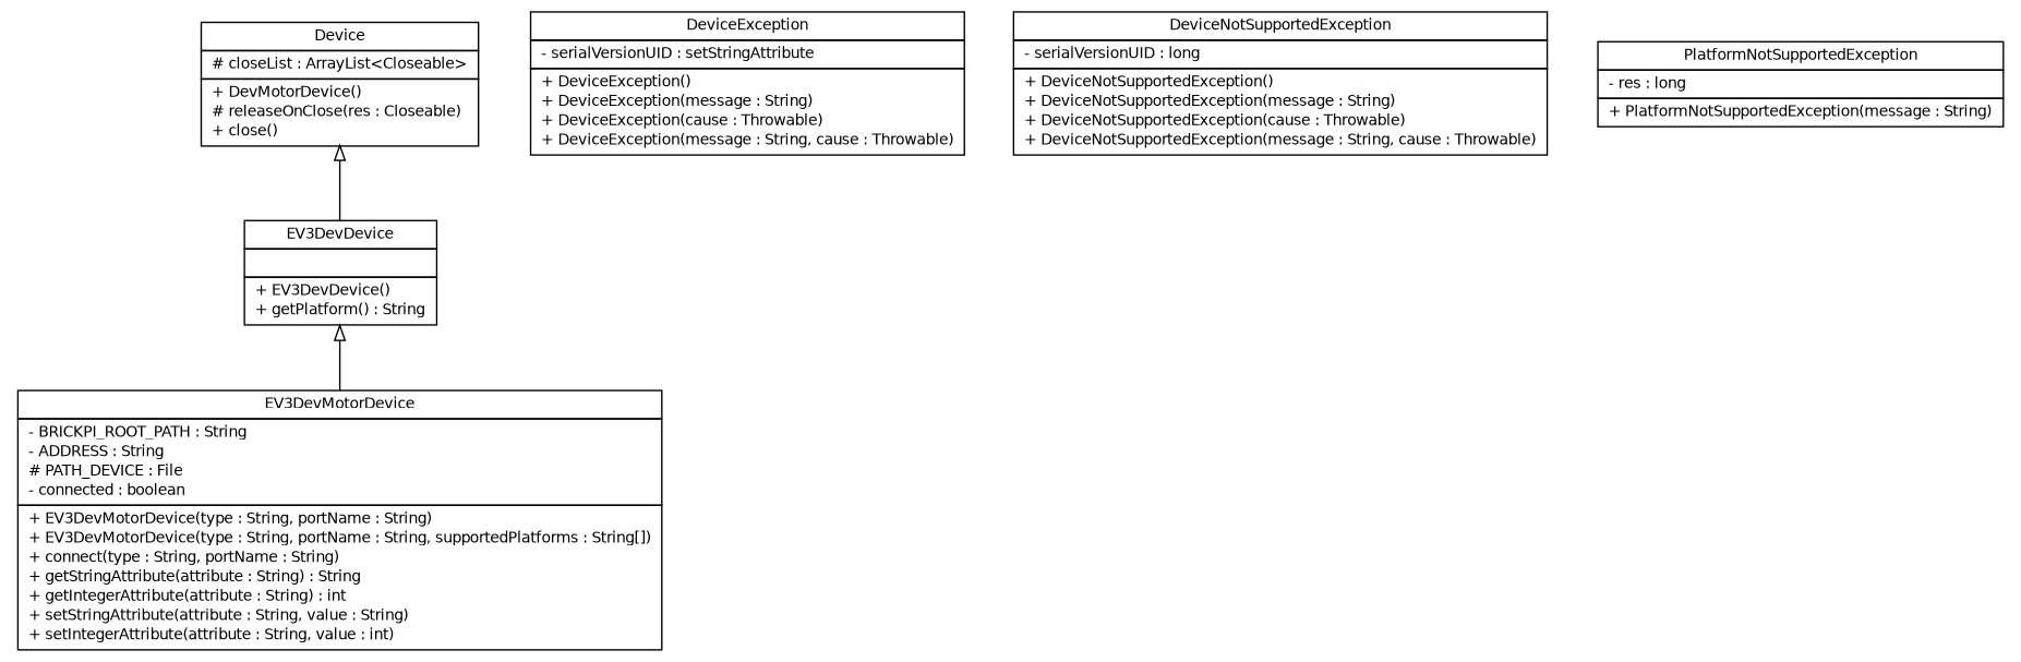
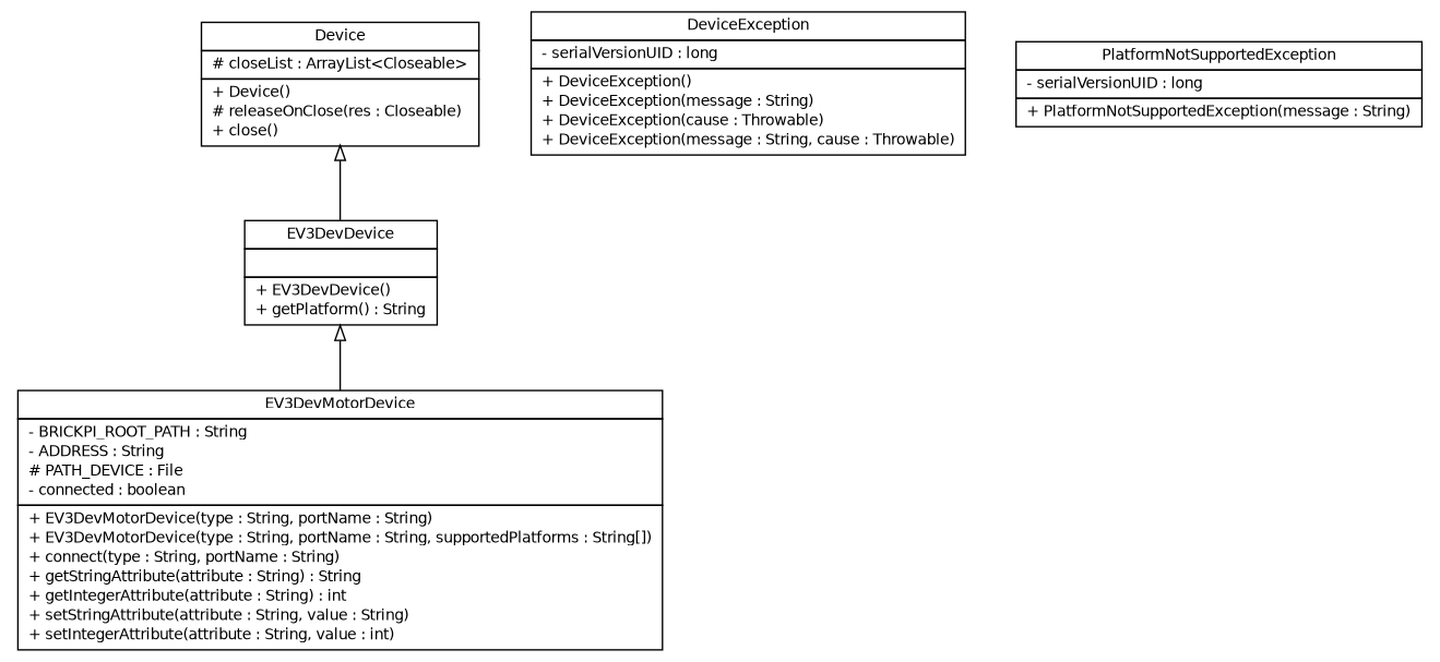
  digraph {
    fontname="DejaVu Sans"
    nodesep=0.25
    ranksep=0.5
    node [fontcolor=black fontname="DejaVu Sans" fontsize=10.0 shape=plaintext]
    edge [arrowtail=empty dir=back fontname="DejaVu Sans" fontsize=10 headport=p labelfontname=Helvetica labelfontsize=10 tailport=p]
-   n1 [label=<<table title="ev3dev.hardware.Device" border="0" cellborder="1" cellspacing="0" cellpadding="2" port="p" href="./Device.html"> 		<tr><td><table border="0" cellspacing="0" cellpadding="1"> <tr><td align="center" balign="center"> Device </td></tr> 		</table></td></tr> 		<tr><td><table border="0" cellspacing="0" cellpadding="1"> <tr><td align="left" balign="left"> # closeList : ArrayList&lt;Closeable&gt; </td></tr> 		</table></td></tr> 		<tr><td><table border="0" cellspacing="0" cellpadding="1"> <tr><td align="left" balign="left"> + DevMotorDevice() </td></tr> <tr><td align="left" balign="left"> # releaseOnClose(res : Closeable) </td></tr> <tr><td align="left" balign="left"> + close() </td></tr> 		</table></td></tr> 		</table>>]
+   n1 [label=<<table title="ev3dev.hardware.Device" border="0" cellborder="1" cellspacing="0" cellpadding="2" port="p" href="./Device.html"> 		<tr><td><table border="0" cellspacing="0" cellpadding="1"> <tr><td align="center" balign="center"> Device </td></tr> 		</table></td></tr> 		<tr><td><table border="0" cellspacing="0" cellpadding="1"> <tr><td align="left" balign="left"> # closeList : ArrayList&lt;Closeable&gt; </td></tr> 		</table></td></tr> 		<tr><td><table border="0" cellspacing="0" cellpadding="1"> <tr><td align="left" balign="left"> + Device() </td></tr> <tr><td align="left" balign="left"> # releaseOnClose(res : Closeable) </td></tr> <tr><td align="left" balign="left"> + close() </td></tr> 		</table></td></tr> 		</table>>]
    n2 [label=<<table title="ev3dev.hardware.EV3DevDevice" border="0" cellborder="1" cellspacing="0" cellpadding="2" port="p" href="./EV3DevDevice.html"> 		<tr><td><table border="0" cellspacing="0" cellpadding="1"> <tr><td align="center" balign="center"> EV3DevDevice </td></tr> 		</table></td></tr> 		<tr><td><table border="0" cellspacing="0" cellpadding="1"> <tr><td align="left" balign="left">  </td></tr> 		</table></td></tr> 		<tr><td><table border="0" cellspacing="0" cellpadding="1"> <tr><td align="left" balign="left"> + EV3DevDevice() </td></tr> <tr><td align="left" balign="left"> + getPlatform() : String </td></tr> 		</table></td></tr> 		</table>>]
    n3 [label=<<table title="ev3dev.hardware.EV3DevMotorDevice" border="0" cellborder="1" cellspacing="0" cellpadding="2" port="p" href="./EV3DevMotorDevice.html"> 		<tr><td><table border="0" cellspacing="0" cellpadding="1"> <tr><td align="center" balign="center"> EV3DevMotorDevice </td></tr> 		</table></td></tr> 		<tr><td><table border="0" cellspacing="0" cellpadding="1"> <tr><td align="left" balign="left"> - BRICKPI_ROOT_PATH : String </td></tr> <tr><td align="left" balign="left"> - ADDRESS : String </td></tr> <tr><td align="left" balign="left"> # PATH_DEVICE : File </td></tr> <tr><td align="left" balign="left"> - connected : boolean </td></tr> 		</table></td></tr> 		<tr><td><table border="0" cellspacing="0" cellpadding="1"> <tr><td align="left" balign="left"> + EV3DevMotorDevice(type : String, portName : String) </td></tr> <tr><td align="left" balign="left"> + EV3DevMotorDevice(type : String, portName : String, supportedPlatforms : String[]) </td></tr> <tr><td align="left" balign="left"> + connect(type : String, portName : String) </td></tr> <tr><td align="left" balign="left"> + getStringAttribute(attribute : String) : String </td></tr> <tr><td align="left" balign="left"> + getIntegerAttribute(attribute : String) : int </td></tr> <tr><td align="left" balign="left"> + setStringAttribute(attribute : String, value : String) </td></tr> <tr><td align="left" balign="left"> + setIntegerAttribute(attribute : String, value : int) </td></tr> 		</table></td></tr> 		</table>>]
-   n4 [label=<<table title="ev3dev.hardware.DeviceException" border="0" cellborder="1" cellspacing="0" cellpadding="2" port="p" href="./DeviceException.html"> 		<tr><td><table border="0" cellspacing="0" cellpadding="1"> <tr><td align="center" balign="center"> DeviceException </td></tr> 		</table></td></tr> 		<tr><td><table border="0" cellspacing="0" cellpadding="1"> <tr><td align="left" balign="left"> - serialVersionUID : setStringAttribute </td></tr> 		</table></td></tr> 		<tr><td><table border="0" cellspacing="0" cellpadding="1"> <tr><td align="left" balign="left"> + DeviceException() </td></tr> <tr><td align="left" balign="left"> + DeviceException(message : String) </td></tr> <tr><td align="left" balign="left"> + DeviceException(cause : Throwable) </td></tr> <tr><td align="left" balign="left"> + DeviceException(message : String, cause : Throwable) </td></tr> 		</table></td></tr> 		</table>>]
-   n5 [label=<<table title="ev3dev.hardware.DeviceNotSupportedException" border="0" cellborder="1" cellspacing="0" cellpadding="2" port="p" href="./DeviceNotSupportedException.html"> 		<tr><td><table border="0" cellspacing="0" cellpadding="1"> <tr><td align="center" balign="center"> DeviceNotSupportedException </td></tr> 		</table></td></tr> 		<tr><td><table border="0" cellspacing="0" cellpadding="1"> <tr><td align="left" balign="left"> - serialVersionUID : long </td></tr> 		</table></td></tr> 		<tr><td><table border="0" cellspacing="0" cellpadding="1"> <tr><td align="left" balign="left"> + DeviceNotSupportedException() </td></tr> <tr><td align="left" balign="left"> + DeviceNotSupportedException(message : String) </td></tr> <tr><td align="left" balign="left"> + DeviceNotSupportedException(cause : Throwable) </td></tr> <tr><td align="left" balign="left"> + DeviceNotSupportedException(message : String, cause : Throwable) </td></tr> 		</table></td></tr> 		</table>>]
-   n6 [label=<<table title="ev3dev.hardware.PlatformNotSupportedException" border="0" cellborder="1" cellspacing="0" cellpadding="2" port="p" href="./PlatformNotSupportedException.html"> 		<tr><td><table border="0" cellspacing="0" cellpadding="1"> <tr><td align="center" balign="center"> PlatformNotSupportedException </td></tr> 		</table></td></tr> 		<tr><td><table border="0" cellspacing="0" cellpadding="1"> <tr><td align="left" balign="left"> - res : long </td></tr> 		</table></td></tr> 		<tr><td><table border="0" cellspacing="0" cellpadding="1"> <tr><td align="left" balign="left"> + PlatformNotSupportedException(message : String) </td></tr> 		</table></td></tr> 		</table>>]
+   n4 [label=<<table title="ev3dev.hardware.DeviceException" border="0" cellborder="1" cellspacing="0" cellpadding="2" port="p" href="./DeviceException.html"> 		<tr><td><table border="0" cellspacing="0" cellpadding="1"> <tr><td align="center" balign="center"> DeviceException </td></tr> 		</table></td></tr> 		<tr><td><table border="0" cellspacing="0" cellpadding="1"> <tr><td align="left" balign="left"> - serialVersionUID : long </td></tr> 		</table></td></tr> 		<tr><td><table border="0" cellspacing="0" cellpadding="1"> <tr><td align="left" balign="left"> + DeviceException() </td></tr> <tr><td align="left" balign="left"> + DeviceException(message : String) </td></tr> <tr><td align="left" balign="left"> + DeviceException(cause : Throwable) </td></tr> <tr><td align="left" balign="left"> + DeviceException(message : String, cause : Throwable) </td></tr> 		</table></td></tr> 		</table>>]
+   n6 [label=<<table title="ev3dev.hardware.PlatformNotSupportedException" border="0" cellborder="1" cellspacing="0" cellpadding="2" port="p" href="./PlatformNotSupportedException.html"> 		<tr><td><table border="0" cellspacing="0" cellpadding="1"> <tr><td align="center" balign="center"> PlatformNotSupportedException </td></tr> 		</table></td></tr> 		<tr><td><table border="0" cellspacing="0" cellpadding="1"> <tr><td align="left" balign="left"> - serialVersionUID : long </td></tr> 		</table></td></tr> 		<tr><td><table border="0" cellspacing="0" cellpadding="1"> <tr><td align="left" balign="left"> + PlatformNotSupportedException(message : String) </td></tr> 		</table></td></tr> 		</table>>]
    n1 -> n2
    n2 -> n3
  }
